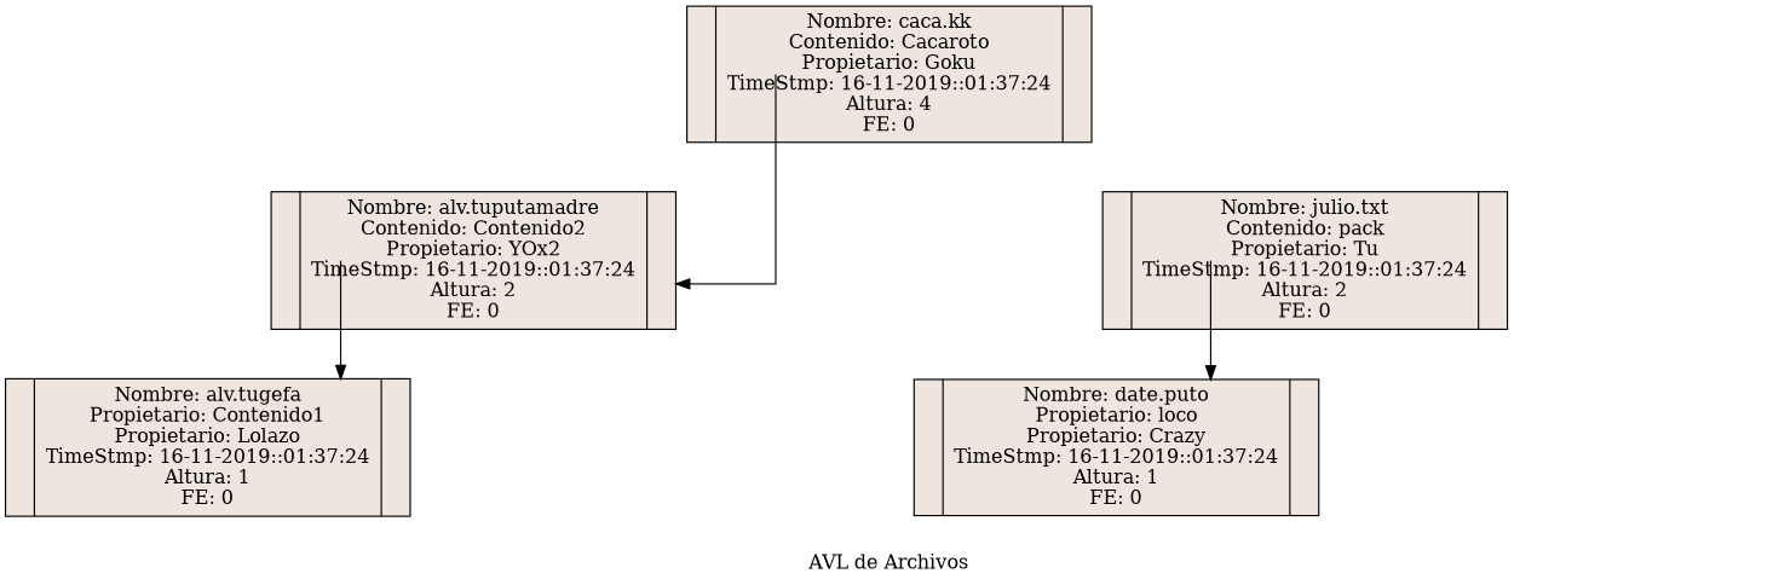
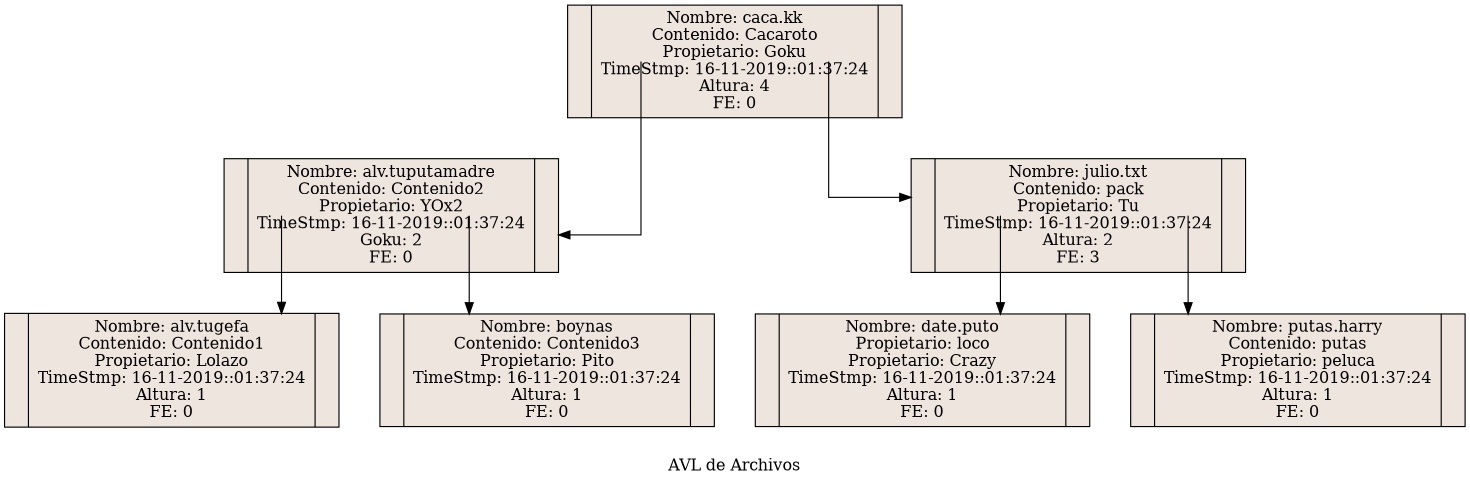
  digraph {
    label="AVL de Archivos"
    nodesep=0.5
    splines=ortho
    node [fillcolor=seashell2 shape=record style=filled]
    edge [tailport=C0]
    n1 [label="<C0>|Nombre: caca.kk\nContenido: Cacaroto\nPropietario: Goku\nTimeStmp: 16-11-2019::01:37:24\nAltura: 4\nFE: 0|<C1>"]
-   n2 [label="<C0>|Nombre: alv.tuputamadre\nContenido: Contenido2\nPropietario: YOx2\nTimeStmp: 16-11-2019::01:37:24\nAltura: 2\nFE: 0|<C1>"]
-   n3 [label="<C0>|Nombre: julio.txt\nContenido: pack\nPropietario: Tu\nTimeStmp: 16-11-2019::01:37:24\nAltura: 2\nFE: 0|<C1>"]
-   n4 [label="<C0>|Nombre: alv.tugefa\nPropietario: Contenido1\nPropietario: Lolazo\nTimeStmp: 16-11-2019::01:37:24\nAltura: 1\nFE: 0|<C1>"]
+   n2 [label="<C0>|Nombre: alv.tuputamadre\nContenido: Contenido2\nPropietario: YOx2\nTimeStmp: 16-11-2019::01:37:24\nGoku: 2\nFE: 0|<C1>"]
+   n3 [label="<C0>|Nombre: julio.txt\nContenido: pack\nPropietario: Tu\nTimeStmp: 16-11-2019::01:37:24\nAltura: 2\nFE: 3|<C1>"]
+   n4 [label="<C0>|Nombre: alv.tugefa\nContenido: Contenido1\nPropietario: Lolazo\nTimeStmp: 16-11-2019::01:37:24\nAltura: 1\nFE: 0|<C1>"]
+   n5 [label="<C0>|Nombre: boynas\nContenido: Contenido3\nPropietario: Pito\nTimeStmp: 16-11-2019::01:37:24\nAltura: 1\nFE: 0|<C1>"]
    n6 [label="<C0>|Nombre: date.puto\nPropietario: loco\nPropietario: Crazy\nTimeStmp: 16-11-2019::01:37:24\nAltura: 1\nFE: 0|<C1>"]
+   n7 [label="<C0>|Nombre: putas.harry\nContenido: putas\nPropietario: peluca\nTimeStmp: 16-11-2019::01:37:24\nAltura: 1\nFE: 0|<C1>"]
    n1 -> n2
+   n1 -> n3 [tailport=C1]
    n2 -> n4
+   n2 -> n5 [tailport=C1]
    n3 -> n6
+   n3 -> n7 [tailport=C1]
  }
